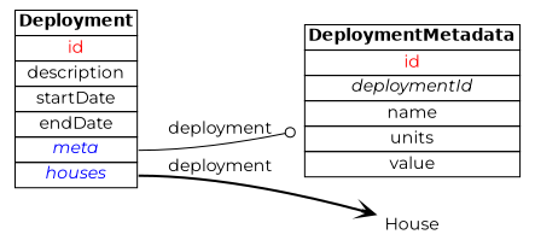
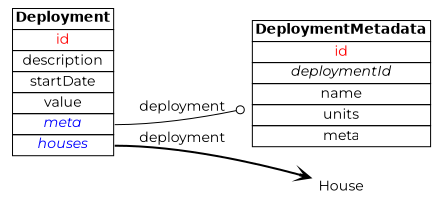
  digraph {
    fontname=Montserrat
    rankdir=LR
    node [fontname=Montserrat shape=plaintext]
    edge [fontname=Montserrat]
-   n1 [label=< 		     <table border="0" cellborder="1" cellspacing="0"> 		     <tr><td><font face="Helvetica"><b>DeploymentMetadata</b></font></td></tr> 		     <tr><td port="id"><font color="red">id</font></td></tr> 		     <tr><td port="depid"><i>deploymentId</i></td></tr> 		     <tr><td>name</td></tr> 		     <tr><td>units</td></tr> 		     <tr><td>value</td></tr> 		     </table>>]
-   n2 [label=< 	     <table border="0" cellborder="1" cellspacing="0"> 	     <tr><td><font face="Helvetica"><b>Deployment</b></font></td></tr> 	     <tr><td port="id"><font color="red">id</font></td></tr>  	     <tr><td>description</td></tr> 	     <tr><td>startDate</td></tr> 	     <tr><td>endDate</td></tr> 	     <tr><td port="meta"><font color="blue"><i>meta</i></font></td></tr> 	     <tr><td port="houses"><font color="blue"><i>houses</i></font></td></tr> 	     </table>>]
+   n1 [label=< 		     <table border="0" cellborder="1" cellspacing="0"> 		     <tr><td><font face="Helvetica"><b>DeploymentMetadata</b></font></td></tr> 		     <tr><td port="id"><font color="red">id</font></td></tr> 		     <tr><td port="depid"><i>deploymentId</i></td></tr> 		     <tr><td>name</td></tr> 		     <tr><td>units</td></tr> 		     <tr><td>meta</td></tr> 		     </table>>]
+   n2 [label=< 	     <table border="0" cellborder="1" cellspacing="0"> 	     <tr><td><font face="Helvetica"><b>Deployment</b></font></td></tr> 	     <tr><td port="id"><font color="red">id</font></td></tr>  	     <tr><td>description</td></tr> 	     <tr><td>startDate</td></tr> 	     <tr><td>value</td></tr> 	     <tr><td port="meta"><font color="blue"><i>meta</i></font></td></tr> 	     <tr><td port="houses"><font color="blue"><i>houses</i></font></td></tr> 	     </table>>]
    House [color=darkgreen]
    n2 -> n1 [arrowhead=odot label=deployment style=solid tailport=meta]
    n2 -> House [arrowhead=vee label=deployment style=bold tailport=houses]
  }
